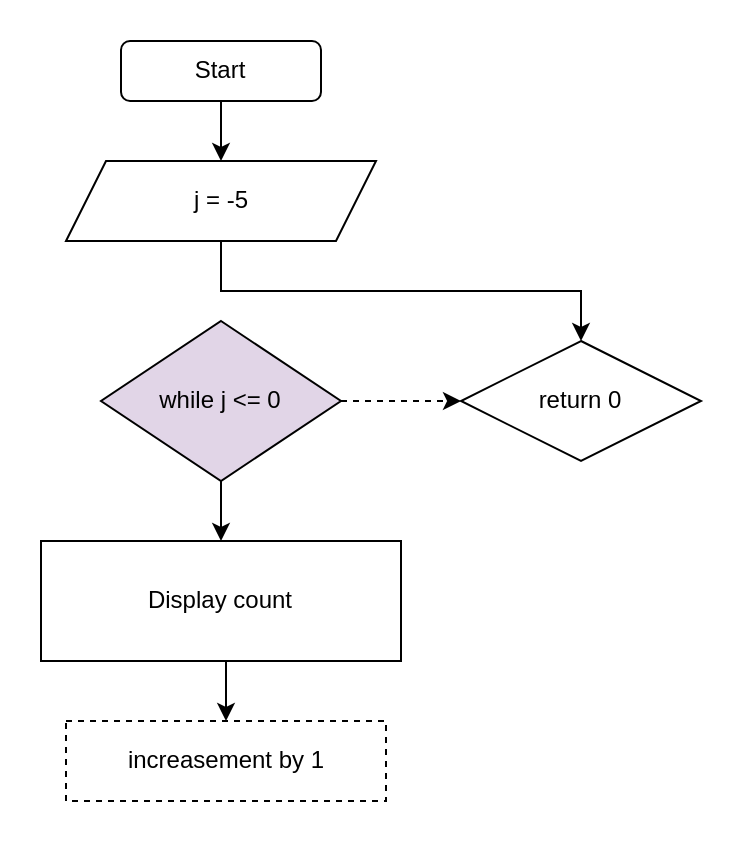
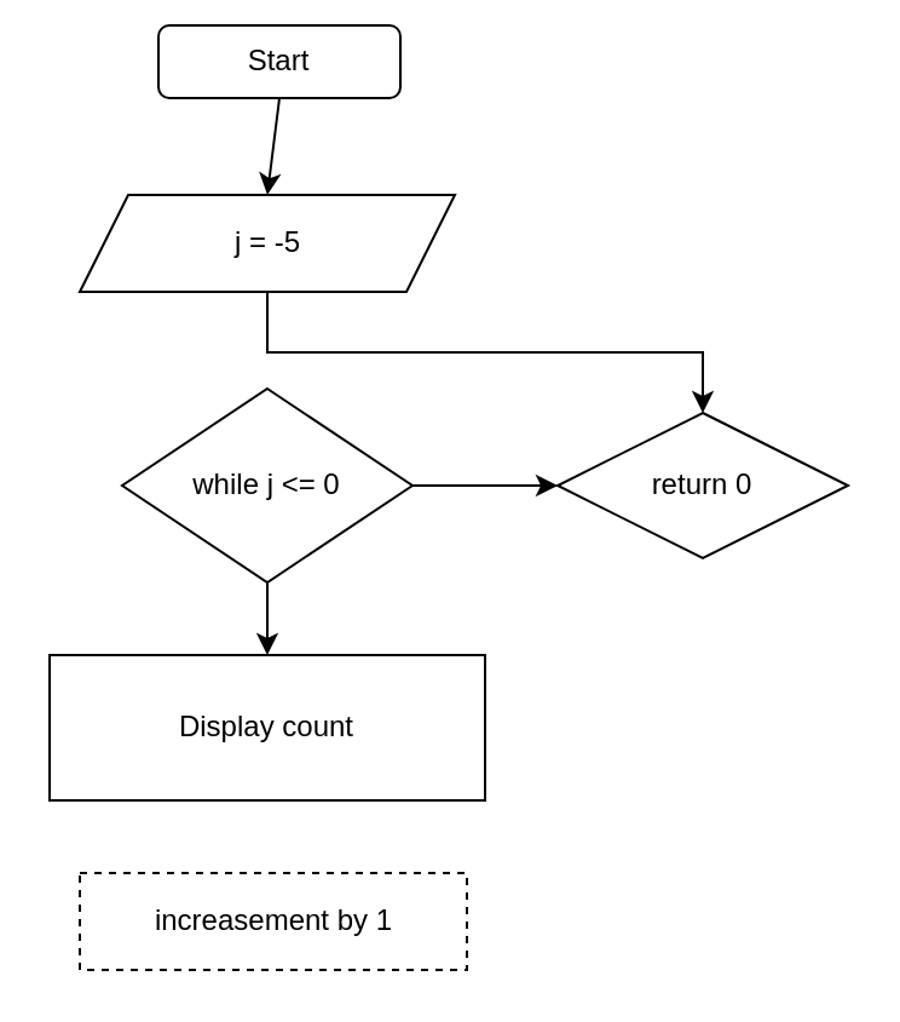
  <mxCell id="0" />
  <mxCell id="1" parent="0" />
- <mxCell id="2" value="Start" style="rounded=1;whiteSpace=wrap;html=1;" vertex="1" parent="1"><mxGeometry x="60" y="20" width="100" height="30" as="geometry" /></mxCell>
+ <mxCell id="2" value="Start" style="rounded=1;whiteSpace=wrap;html=1;" vertex="1" parent="1"><mxGeometry x="65" y="10" width="100" height="30" as="geometry" /></mxCell>
  <mxCell id="3" style="edgeStyle=orthogonalEdgeStyle;rounded=0;orthogonalLoop=1;jettySize=auto;html=1;exitX=0.5;exitY=1;exitDx=0;exitDy=0;" edge="1" parent="1" source="4" target="13"><mxGeometry relative="1" as="geometry" /></mxCell>
  <mxCell id="4" value="j = -5" style="shape=parallelogram;perimeter=parallelogramPerimeter;whiteSpace=wrap;html=1;fixedSize=1;" vertex="1" parent="1"><mxGeometry x="32.5" y="80" width="155" height="40" as="geometry" /></mxCell>
  <mxCell id="5" value="" style="endArrow=classic;html=1;rounded=0;exitX=0.5;exitY=1;exitDx=0;exitDy=0;entryX=0.5;entryY=0;entryDx=0;entryDy=0;" edge="1" parent="1" source="2" target="4"><mxGeometry width="50" height="50" relative="1" as="geometry"><mxPoint x="120" y="90" as="sourcePoint" /><mxPoint x="170" y="40" as="targetPoint" /></mxGeometry></mxCell>
  <mxCell id="6" style="edgeStyle=orthogonalEdgeStyle;rounded=0;orthogonalLoop=1;jettySize=auto;html=1;exitX=0.5;exitY=1;exitDx=0;exitDy=0;" edge="1" parent="1" source="4" target="4"><mxGeometry relative="1" as="geometry" /></mxCell>
- <mxCell id="7" value="while j &amp;lt;= 0" style="rhombus;whiteSpace=wrap;html=1;fillColor=#e1d5e7;" vertex="1" parent="1"><mxGeometry x="50" y="160" width="120" height="80" as="geometry" /></mxCell>
+ <mxCell id="7" value="while j &amp;lt;= 0" style="rhombus;whiteSpace=wrap;html=1;" vertex="1" parent="1"><mxGeometry x="50" y="160" width="120" height="80" as="geometry" /></mxCell>
  <mxCell id="8" value="" style="endArrow=classic;html=1;rounded=0;exitX=0.5;exitY=1;exitDx=0;exitDy=0;" edge="1" parent="1" source="7"><mxGeometry width="50" height="50" relative="1" as="geometry"><mxPoint x="130" y="290" as="sourcePoint" /><mxPoint x="110" y="270" as="targetPoint" /></mxGeometry></mxCell>
- <mxCell id="9" style="edgeStyle=orthogonalEdgeStyle;rounded=0;orthogonalLoop=1;jettySize=auto;html=1;exitX=0.5;exitY=1;exitDx=0;exitDy=0;entryX=0.5;entryY=0;entryDx=0;entryDy=0;" edge="1" parent="1" source="10" target="11"><mxGeometry relative="1" as="geometry" /></mxCell>
  <mxCell id="10" value="Display count" style="rounded=0;whiteSpace=wrap;html=1;" vertex="1" parent="1"><mxGeometry x="20" y="270" width="180" height="60" as="geometry" /></mxCell>
  <mxCell id="11" value="increasement by 1" style="rounded=0;whiteSpace=wrap;html=1;dashed=1;" vertex="1" parent="1"><mxGeometry x="32.5" y="360" width="160" height="40" as="geometry" /></mxCell>
- <mxCell id="12" value="" style="endArrow=classic;html=1;rounded=0;exitX=1;exitY=0.5;exitDx=0;exitDy=0;dashed=1;" edge="1" parent="1" source="7" target="13"><mxGeometry width="50" height="50" relative="1" as="geometry"><mxPoint x="130" y="290" as="sourcePoint" /><mxPoint x="290" y="200" as="targetPoint" /></mxGeometry></mxCell>
+ <mxCell id="12" value="" style="endArrow=classic;html=1;rounded=0;exitX=1;exitY=0.5;exitDx=0;exitDy=0;" edge="1" parent="1" source="7" target="13"><mxGeometry width="50" height="50" relative="1" as="geometry"><mxPoint x="130" y="290" as="sourcePoint" /><mxPoint x="290" y="200" as="targetPoint" /></mxGeometry></mxCell>
  <mxCell id="13" value="return 0" style="rhombus;whiteSpace=wrap;html=1;" vertex="1" parent="1"><mxGeometry x="230" y="170" width="120" height="60" as="geometry" /></mxCell>
